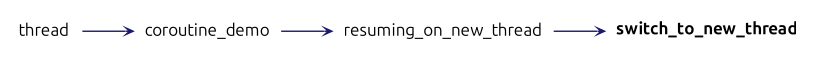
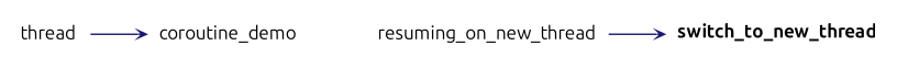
  digraph {
    rankdir=RL
    node [fontname=Ubuntu fontsize=12 shape=plaintext]
    edge [arrowhead=open arrowsize=0.5 arrowtail=open color=midnightblue dir=back fontname=Ubuntu labelfontsize=10 style=solid]
    n1 [label=<<b>switch_to_new_thread</b>>]
    n2 [label=resuming_on_new_thread]
    n3 [label=coroutine_demo]
    n4 [label=thread]
    n1 -> n2
-   n2 -> n3
    n3 -> n4
  }
